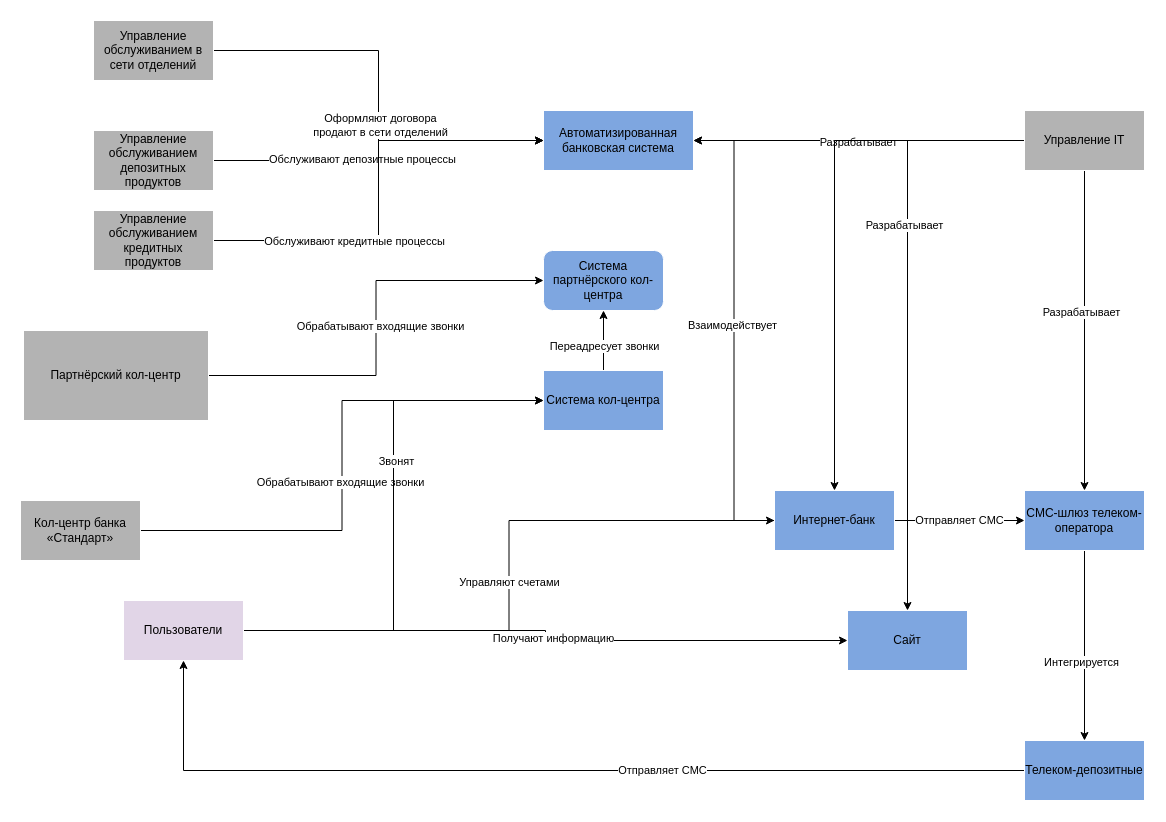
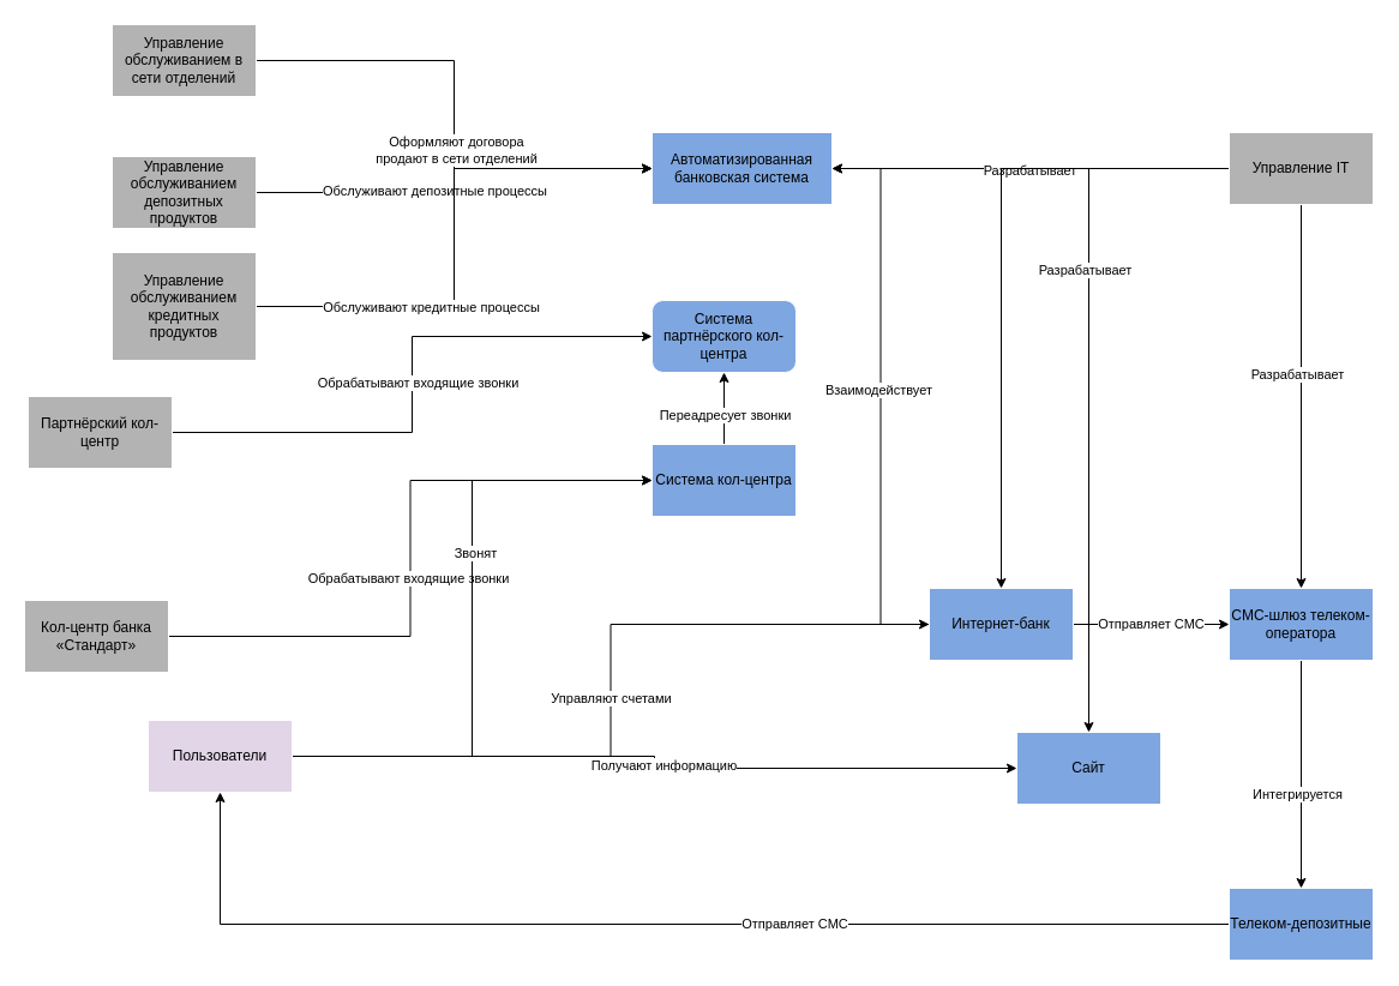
  <mxCell id="0" />
  <mxCell id="1" parent="0" />
  <mxCell id="2" style="edgeStyle=orthogonalEdgeStyle;rounded=0;orthogonalLoop=1;jettySize=auto;html=1;entryX=0;entryY=0.5;entryDx=0;entryDy=0;" edge="1" parent="1" source="4" target="47"><mxGeometry relative="1" as="geometry" /></mxCell>
  <mxCell id="3" value="Оформляют договора&lt;br&gt;продают в сети отделений" style="edgeLabel;html=1;align=center;verticalAlign=middle;resizable=0;points=[];" vertex="1" connectable="0" parent="2"><mxGeometry x="0.139" y="1" relative="1" as="geometry"><mxPoint as="offset" /></mxGeometry></mxCell>
  <mxCell id="4" value="Управление обслуживанием в сети отделений" style="rounded=0;whiteSpace=wrap;html=1;fillColor=#B3B3B3;strokeColor=#FFFFFF;" parent="1" vertex="1"><mxGeometry x="93" y="20" width="120" height="60" as="geometry" /></mxCell>
  <mxCell id="5" style="edgeStyle=orthogonalEdgeStyle;rounded=0;orthogonalLoop=1;jettySize=auto;html=1;" edge="1" parent="1" source="12" target="47"><mxGeometry relative="1" as="geometry" /></mxCell>
  <mxCell id="6" value="Разрабатывает" style="edgeLabel;html=1;align=center;verticalAlign=middle;resizable=0;points=[];" vertex="1" connectable="0" parent="5"><mxGeometry x="0.008" y="1" relative="1" as="geometry"><mxPoint as="offset" /></mxGeometry></mxCell>
  <mxCell id="7" style="edgeStyle=orthogonalEdgeStyle;rounded=0;orthogonalLoop=1;jettySize=auto;html=1;" edge="1" parent="1" source="12" target="35"><mxGeometry relative="1" as="geometry" /></mxCell>
  <mxCell id="8" style="edgeStyle=orthogonalEdgeStyle;rounded=0;orthogonalLoop=1;jettySize=auto;html=1;" edge="1" parent="1" source="12" target="46"><mxGeometry relative="1" as="geometry" /></mxCell>
  <mxCell id="9" value="Разрабатывает" style="edgeLabel;html=1;align=center;verticalAlign=middle;resizable=0;points=[];" vertex="1" connectable="0" parent="8"><mxGeometry x="-0.315" y="-4" relative="1" as="geometry"><mxPoint as="offset" /></mxGeometry></mxCell>
  <mxCell id="10" style="edgeStyle=orthogonalEdgeStyle;rounded=0;orthogonalLoop=1;jettySize=auto;html=1;entryX=0.5;entryY=0;entryDx=0;entryDy=0;" edge="1" parent="1" source="12" target="45"><mxGeometry relative="1" as="geometry" /></mxCell>
  <mxCell id="11" value="Разрабатывает" style="edgeLabel;html=1;align=center;verticalAlign=middle;resizable=0;points=[];" vertex="1" connectable="0" parent="10"><mxGeometry x="-0.119" y="-4" relative="1" as="geometry"><mxPoint as="offset" /></mxGeometry></mxCell>
  <mxCell id="12" value="Управление IT" style="rounded=0;whiteSpace=wrap;html=1;fillColor=#B3B3B3;strokeColor=#FFFFFF;" parent="1" vertex="1"><mxGeometry x="1024" y="110" width="120" height="60" as="geometry" /></mxCell>
  <mxCell id="13" style="edgeStyle=orthogonalEdgeStyle;rounded=0;orthogonalLoop=1;jettySize=auto;html=1;entryX=0;entryY=0.5;entryDx=0;entryDy=0;" edge="1" parent="1" source="15" target="47"><mxGeometry relative="1" as="geometry" /></mxCell>
  <mxCell id="14" value="Обслуживают депозитные процессы" style="edgeLabel;html=1;align=center;verticalAlign=middle;resizable=0;points=[];" vertex="1" connectable="0" parent="13"><mxGeometry x="-0.155" y="2" relative="1" as="geometry"><mxPoint as="offset" /></mxGeometry></mxCell>
  <mxCell id="15" value="Управление обслуживанием депозитных продуктов" style="rounded=0;whiteSpace=wrap;html=1;fillColor=#B3B3B3;strokeColor=#FFFFFF;" parent="1" vertex="1"><mxGeometry x="93" y="130" width="120" height="60" as="geometry" /></mxCell>
  <mxCell id="16" style="edgeStyle=orthogonalEdgeStyle;rounded=0;orthogonalLoop=1;jettySize=auto;html=1;entryX=0;entryY=0.5;entryDx=0;entryDy=0;" edge="1" parent="1" source="18" target="47"><mxGeometry relative="1" as="geometry" /></mxCell>
  <mxCell id="17" value="Обслуживают кредитные процессы" style="edgeLabel;html=1;align=center;verticalAlign=middle;resizable=0;points=[];" vertex="1" connectable="0" parent="16"><mxGeometry x="-0.349" relative="1" as="geometry"><mxPoint as="offset" /></mxGeometry></mxCell>
- <mxCell id="18" value="Управление обслуживанием кредитных продуктов" style="rounded=0;whiteSpace=wrap;html=1;fillColor=#B3B3B3;strokeColor=#FFFFFF;" parent="1" vertex="1"><mxGeometry x="93" y="210" width="120" height="60" as="geometry" /></mxCell>
+ <mxCell id="18" value="Управление обслуживанием кредитных продуктов" style="rounded=0;whiteSpace=wrap;html=1;fillColor=#B3B3B3;strokeColor=#FFFFFF;" parent="1" vertex="1"><mxGeometry x="93" y="210" width="120" height="90" as="geometry" /></mxCell>
  <mxCell id="19" style="edgeStyle=orthogonalEdgeStyle;rounded=0;orthogonalLoop=1;jettySize=auto;html=1;entryX=0;entryY=0.5;entryDx=0;entryDy=0;" edge="1" parent="1" source="21" target="38"><mxGeometry relative="1" as="geometry" /></mxCell>
  <mxCell id="20" value="Обрабатывают входящие звонки" style="edgeLabel;html=1;align=center;verticalAlign=middle;resizable=0;points=[];" vertex="1" connectable="0" parent="19"><mxGeometry x="-0.061" y="2" relative="1" as="geometry"><mxPoint as="offset" /></mxGeometry></mxCell>
  <mxCell id="21" value="Кол-центр банка «Стандарт»" style="rounded=0;whiteSpace=wrap;html=1;fillColor=#B3B3B3;strokeColor=#FFFFFF;" parent="1" vertex="1"><mxGeometry x="20" y="500" width="120" height="60" as="geometry" /></mxCell>
  <mxCell id="22" style="edgeStyle=orthogonalEdgeStyle;rounded=0;orthogonalLoop=1;jettySize=auto;html=1;entryX=0;entryY=0.5;entryDx=0;entryDy=0;" edge="1" parent="1" source="24" target="42"><mxGeometry relative="1" as="geometry" /></mxCell>
  <mxCell id="23" value="Обрабатывают входящие звонки" style="edgeLabel;html=1;align=center;verticalAlign=middle;resizable=0;points=[];" vertex="1" connectable="0" parent="22"><mxGeometry x="0.009" y="-4" relative="1" as="geometry"><mxPoint as="offset" /></mxGeometry></mxCell>
- <mxCell id="24" value="Партнёрский кол-центр" style="rounded=0;whiteSpace=wrap;html=1;fillColor=#B3B3B3;strokeColor=#FFFFFF;" parent="1" vertex="1"><mxGeometry x="23" y="330" width="185" height="90" as="geometry" /></mxCell>
+ <mxCell id="24" value="Партнёрский кол-центр" style="rounded=0;whiteSpace=wrap;html=1;fillColor=#B3B3B3;strokeColor=#FFFFFF;" parent="1" vertex="1"><mxGeometry x="23" y="330" width="120" height="60" as="geometry" /></mxCell>
  <mxCell id="25" style="edgeStyle=orthogonalEdgeStyle;rounded=0;orthogonalLoop=1;jettySize=auto;html=1;" edge="1" parent="1" source="31" target="46"><mxGeometry relative="1" as="geometry" /></mxCell>
  <mxCell id="26" value="Получают информацию" style="edgeLabel;html=1;align=center;verticalAlign=middle;resizable=0;points=[];" vertex="1" connectable="0" parent="25"><mxGeometry x="0.04" y="3" relative="1" as="geometry"><mxPoint as="offset" /></mxGeometry></mxCell>
  <mxCell id="27" style="edgeStyle=orthogonalEdgeStyle;rounded=0;orthogonalLoop=1;jettySize=auto;html=1;entryX=0;entryY=0.5;entryDx=0;entryDy=0;" edge="1" parent="1" source="31" target="35"><mxGeometry relative="1" as="geometry" /></mxCell>
  <mxCell id="28" value="Управляют счетами" style="edgeLabel;html=1;align=center;verticalAlign=middle;resizable=0;points=[];" vertex="1" connectable="0" parent="27"><mxGeometry x="-0.019" relative="1" as="geometry"><mxPoint as="offset" /></mxGeometry></mxCell>
  <mxCell id="29" style="edgeStyle=orthogonalEdgeStyle;rounded=0;orthogonalLoop=1;jettySize=auto;html=1;entryX=0;entryY=0.5;entryDx=0;entryDy=0;" edge="1" parent="1" source="31" target="38"><mxGeometry relative="1" as="geometry" /></mxCell>
  <mxCell id="30" value="Звонят" style="edgeLabel;html=1;align=center;verticalAlign=middle;resizable=0;points=[];" vertex="1" connectable="0" parent="29"><mxGeometry x="0.209" y="-2" relative="1" as="geometry"><mxPoint as="offset" /></mxGeometry></mxCell>
  <mxCell id="31" value="Пользователи" style="rounded=0;whiteSpace=wrap;html=1;fillColor=#e1d5e7;strokeColor=#FFFFFF;" parent="1" vertex="1"><mxGeometry x="123" y="600" width="120" height="60" as="geometry" /></mxCell>
  <mxCell id="32" value="Отправляет СМС" style="edgeStyle=orthogonalEdgeStyle;rounded=0;orthogonalLoop=1;jettySize=auto;html=1;" edge="1" parent="1" source="35" target="45"><mxGeometry relative="1" as="geometry" /></mxCell>
  <mxCell id="33" style="edgeStyle=orthogonalEdgeStyle;rounded=0;orthogonalLoop=1;jettySize=auto;html=1;entryX=1;entryY=0.5;entryDx=0;entryDy=0;" edge="1" parent="1" source="35" target="47"><mxGeometry relative="1" as="geometry" /></mxCell>
  <mxCell id="34" value="Взаимодействует" style="edgeLabel;html=1;align=center;verticalAlign=middle;resizable=0;points=[];" vertex="1" connectable="0" parent="33"><mxGeometry x="0.024" y="3" relative="1" as="geometry"><mxPoint x="1" as="offset" /></mxGeometry></mxCell>
  <mxCell id="35" value="Интернет-банк" style="rounded=0;whiteSpace=wrap;html=1;fillColor=#7EA6E0;strokeColor=#FFFFFF;" parent="1" vertex="1"><mxGeometry x="774" y="490" width="120" height="60" as="geometry" /></mxCell>
  <mxCell id="36" style="edgeStyle=orthogonalEdgeStyle;rounded=0;orthogonalLoop=1;jettySize=auto;html=1;" edge="1" parent="1" source="38" target="42"><mxGeometry relative="1" as="geometry" /></mxCell>
  <mxCell id="37" value="Переадресует звонки" style="edgeLabel;html=1;align=center;verticalAlign=middle;resizable=0;points=[];" vertex="1" connectable="0" parent="36"><mxGeometry x="-0.167" relative="1" as="geometry"><mxPoint as="offset" /></mxGeometry></mxCell>
  <mxCell id="38" value="Система кол-центра" style="rounded=0;whiteSpace=wrap;html=1;fillColor=#7EA6E0;strokeColor=#FFFFFF;" parent="1" vertex="1"><mxGeometry x="543" y="370" width="120" height="60" as="geometry" /></mxCell>
  <mxCell id="39" style="edgeStyle=orthogonalEdgeStyle;rounded=0;orthogonalLoop=1;jettySize=auto;html=1;" edge="1" parent="1" source="41" target="31"><mxGeometry relative="1" as="geometry" /></mxCell>
  <mxCell id="40" value="Отправляет СМС" style="edgeLabel;html=1;align=center;verticalAlign=middle;resizable=0;points=[];" vertex="1" connectable="0" parent="39"><mxGeometry x="-0.236" y="-1" relative="1" as="geometry"><mxPoint as="offset" /></mxGeometry></mxCell>
  <mxCell id="41" value="Телеком-депозитные" style="rounded=0;whiteSpace=wrap;html=1;fillColor=#7EA6E0;strokeColor=#FFFFFF;" parent="1" vertex="1"><mxGeometry x="1024" y="740" width="120" height="60" as="geometry" /></mxCell>
  <mxCell id="42" value="Система партнёрского кол-центра" style="whiteSpace=wrap;html=1;fillColor=#7EA6E0;strokeColor=#FFFFFF;rounded=1;" parent="1" vertex="1"><mxGeometry x="543" y="250" width="120" height="60" as="geometry" /></mxCell>
  <mxCell id="43" style="edgeStyle=orthogonalEdgeStyle;rounded=0;orthogonalLoop=1;jettySize=auto;html=1;" edge="1" parent="1" source="45" target="41"><mxGeometry relative="1" as="geometry" /></mxCell>
  <mxCell id="44" value="Интегрируется" style="edgeLabel;html=1;align=center;verticalAlign=middle;resizable=0;points=[];" vertex="1" connectable="0" parent="43"><mxGeometry x="0.167" y="-4" relative="1" as="geometry"><mxPoint as="offset" /></mxGeometry></mxCell>
  <mxCell id="45" value="СМС-шлюз телеком-оператора" style="rounded=0;whiteSpace=wrap;html=1;fillColor=#7EA6E0;strokeColor=#FFFFFF;" parent="1" vertex="1"><mxGeometry x="1024" y="490" width="120" height="60" as="geometry" /></mxCell>
  <mxCell id="46" value="Сайт" style="rounded=0;whiteSpace=wrap;html=1;fillColor=#7EA6E0;strokeColor=#FFFFFF;" parent="1" vertex="1"><mxGeometry x="847" y="610" width="120" height="60" as="geometry" /></mxCell>
  <mxCell id="47" value="Автоматизированная банковская система" style="rounded=0;whiteSpace=wrap;html=1;fillColor=#7EA6E0;strokeColor=#FFFFFF;" parent="1" vertex="1"><mxGeometry x="543" y="110" width="150" height="60" as="geometry" /></mxCell>
